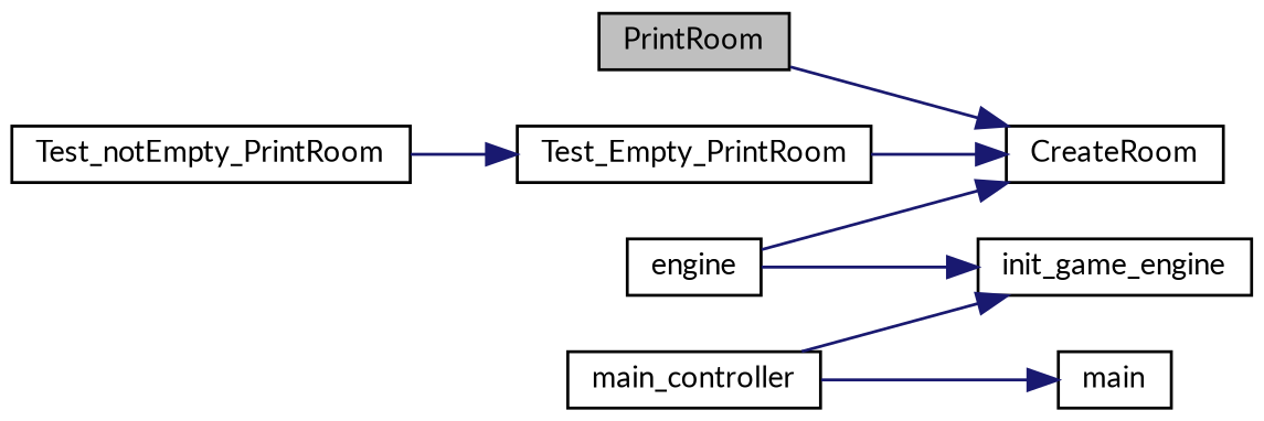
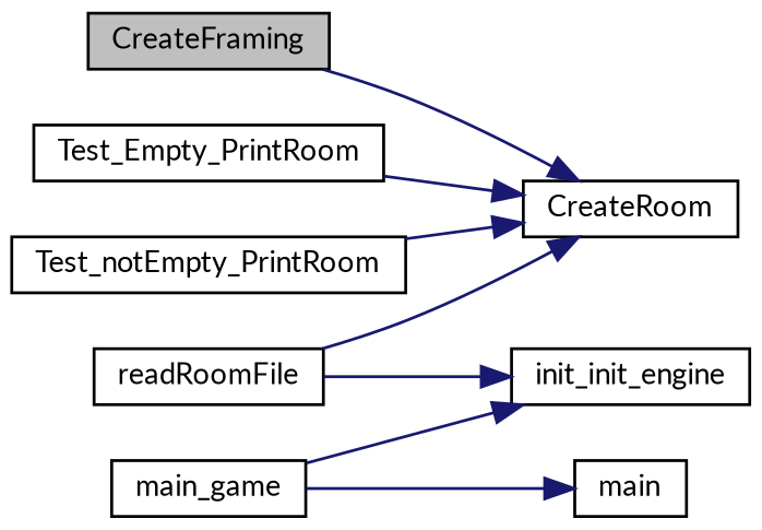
  digraph {
    fontname=Lato
    rankdir=RL
    node [color=black fillcolor=white fontname=Lato fontsize=10 shape=record style=filled]
    edge [color=midnightblue dir=back fontname=Lato fontsize=10 labelfontname=Helvetica labelfontsize=10 style=solid]
-   n1 [fillcolor=grey75 fontcolor=black height=0.2 label=PrintRoom width=0.4]
+   n1 [fillcolor=grey75 fontcolor=black height=0.2 label=CreateFraming width=0.4]
    n2 [height=0.2 label=CreateRoom width=0.4]
-   n3 [height=0.2 label=engine width=0.4]
+   n3 [height=0.2 label=readRoomFile width=0.4]
    n4 [height=0.2 label=Test_Empty_PrintRoom width=0.4]
    n5 [height=0.2 label=Test_notEmpty_PrintRoom width=0.4]
-   n6 [height=0.2 label=init_game_engine width=0.4]
-   n7 [height=0.2 label=main_controller width=0.4]
+   n6 [height=0.2 label=init_init_engine width=0.4]
+   n7 [height=0.2 label=main_game width=0.4]
    n8 [height=0.2 label=main width=0.4]
    n2 -> n1
    n2 -> n3
    n2 -> n4
-   n4 -> n5
+   n2 -> n5
    n6 -> n3
    n6 -> n7
    n8 -> n7
  }
